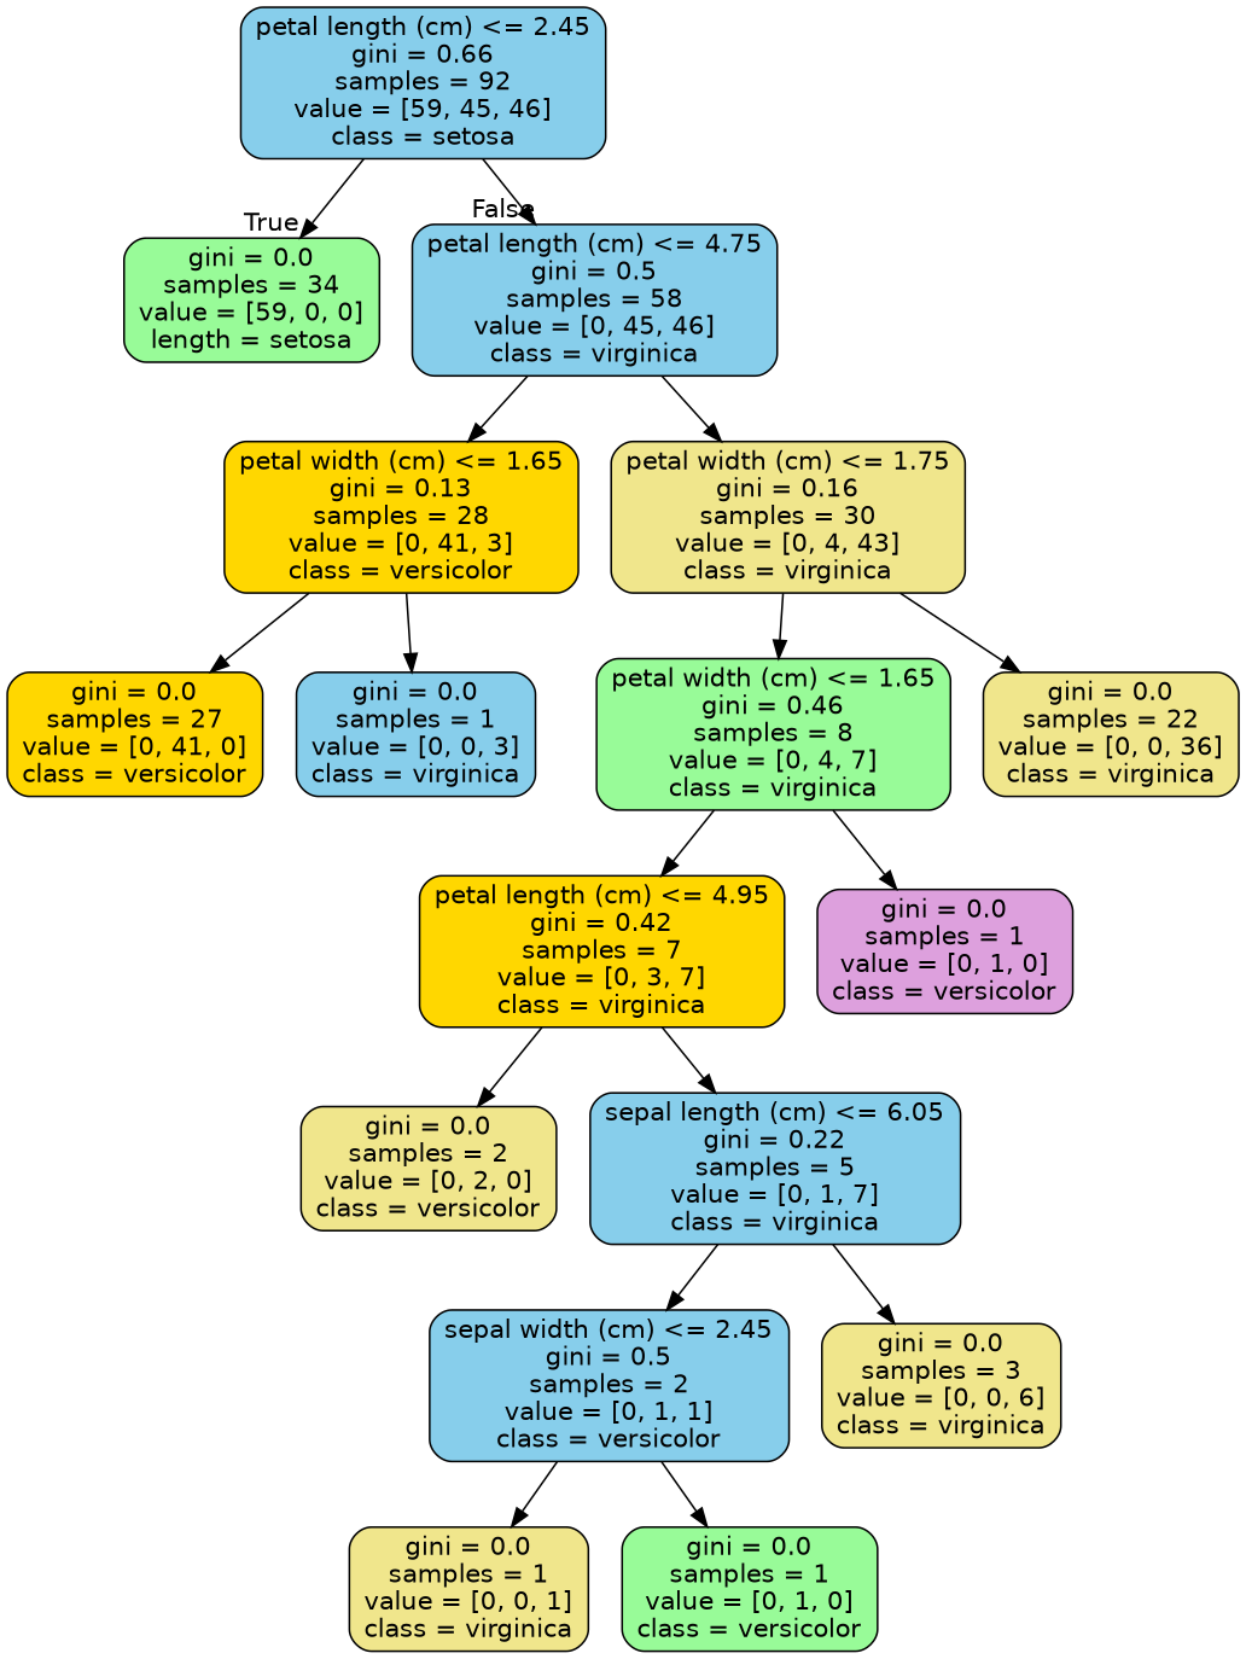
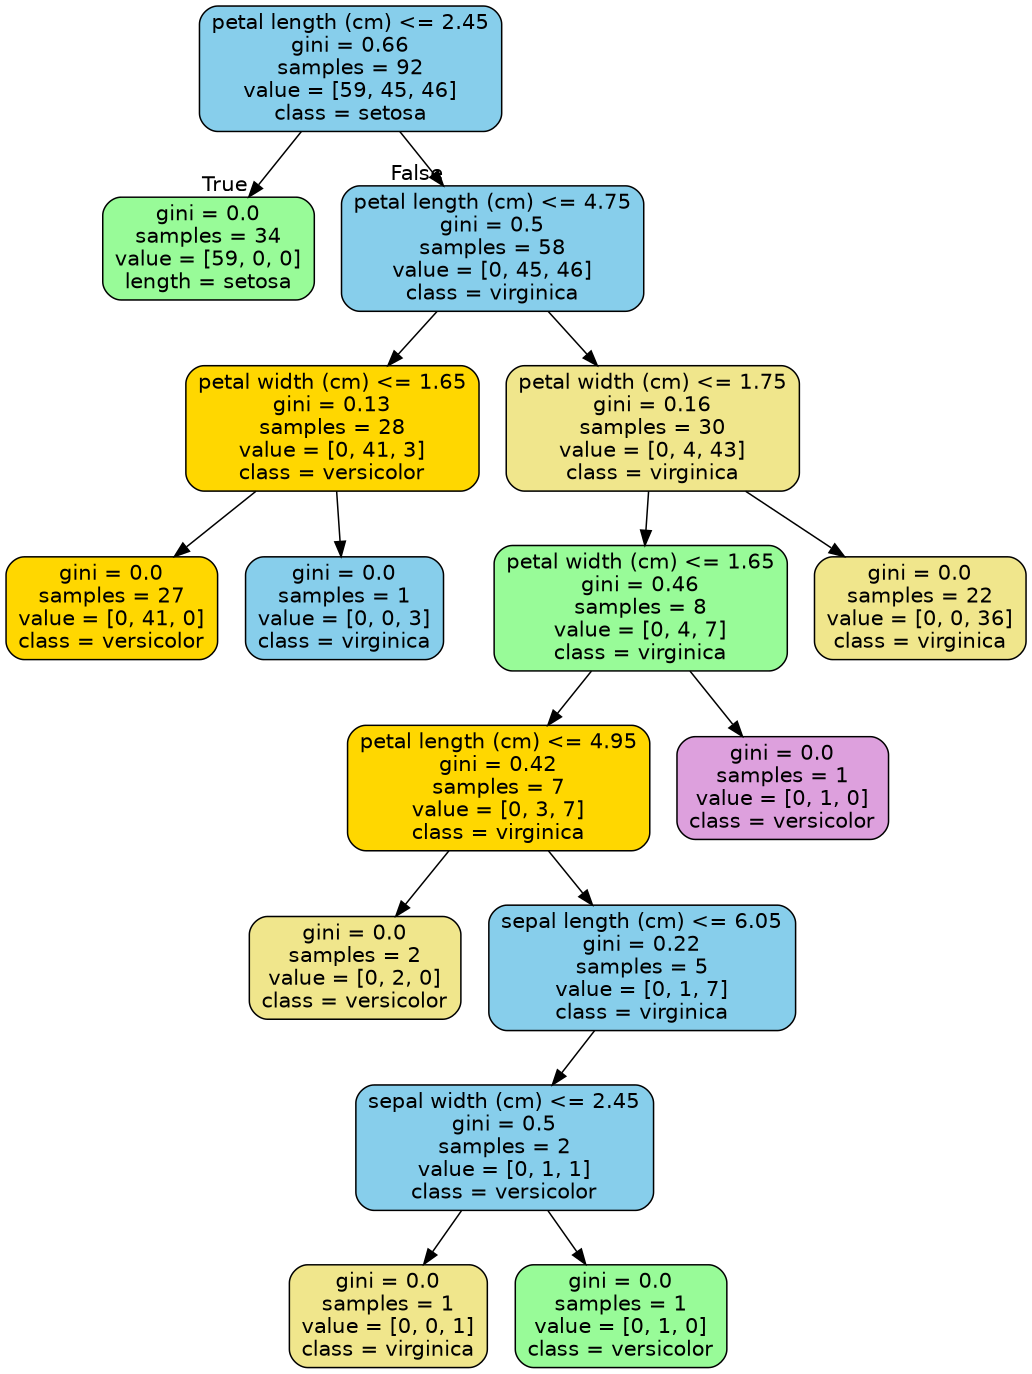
  digraph {
    node [color=black fillcolor=skyblue fontname=helvetica shape=box style="rounded,filled"]
    edge [fontname=helvetica]
    n1 [label="petal length (cm) <= 2.45\ngini = 0.66\nsamples = 92\nvalue = [59, 45, 46]\nclass = setosa"]
    n2 [fillcolor=palegreen label="gini = 0.0\nsamples = 34\nvalue = [59, 0, 0]\nlength = setosa"]
    n3 [label="petal length (cm) <= 4.75\ngini = 0.5\nsamples = 58\nvalue = [0, 45, 46]\nclass = virginica"]
    n4 [fillcolor=gold label="petal width (cm) <= 1.65\ngini = 0.13\nsamples = 28\nvalue = [0, 41, 3]\nclass = versicolor"]
    n5 [fillcolor=khaki label="petal width (cm) <= 1.75\ngini = 0.16\nsamples = 30\nvalue = [0, 4, 43]\nclass = virginica"]
    n6 [fillcolor=gold label="gini = 0.0\nsamples = 27\nvalue = [0, 41, 0]\nclass = versicolor"]
    n7 [label="gini = 0.0\nsamples = 1\nvalue = [0, 0, 3]\nclass = virginica"]
    n8 [fillcolor=palegreen label="petal width (cm) <= 1.65\ngini = 0.46\nsamples = 8\nvalue = [0, 4, 7]\nclass = virginica"]
    n9 [fillcolor=khaki label="gini = 0.0\nsamples = 22\nvalue = [0, 0, 36]\nclass = virginica"]
    n10 [fillcolor=gold label="petal length (cm) <= 4.95\ngini = 0.42\nsamples = 7\nvalue = [0, 3, 7]\nclass = virginica"]
    n11 [fillcolor=plum label="gini = 0.0\nsamples = 1\nvalue = [0, 1, 0]\nclass = versicolor"]
    n12 [fillcolor=khaki label="gini = 0.0\nsamples = 2\nvalue = [0, 2, 0]\nclass = versicolor"]
    n13 [label="sepal length (cm) <= 6.05\ngini = 0.22\nsamples = 5\nvalue = [0, 1, 7]\nclass = virginica"]
    n14 [label="sepal width (cm) <= 2.45\ngini = 0.5\nsamples = 2\nvalue = [0, 1, 1]\nclass = versicolor"]
-   n15 [fillcolor=khaki label="gini = 0.0\nsamples = 3\nvalue = [0, 0, 6]\nclass = virginica"]
    n16 [fillcolor=khaki label="gini = 0.0\nsamples = 1\nvalue = [0, 0, 1]\nclass = virginica"]
    n17 [fillcolor=palegreen label="gini = 0.0\nsamples = 1\nvalue = [0, 1, 0]\nclass = versicolor"]
    n1 -> n2 [headlabel=True labelangle=45 labeldistance=2.5]
    n1 -> n3 [headlabel=False labelangle=-45 labeldistance=2.5]
    n3 -> n4
    n3 -> n5
    n4 -> n6
    n4 -> n7
    n5 -> n8
    n5 -> n9
    n8 -> n10
    n8 -> n11
    n10 -> n12
    n10 -> n13
    n13 -> n14
-   n13 -> n15
    n14 -> n16
    n14 -> n17
  }
